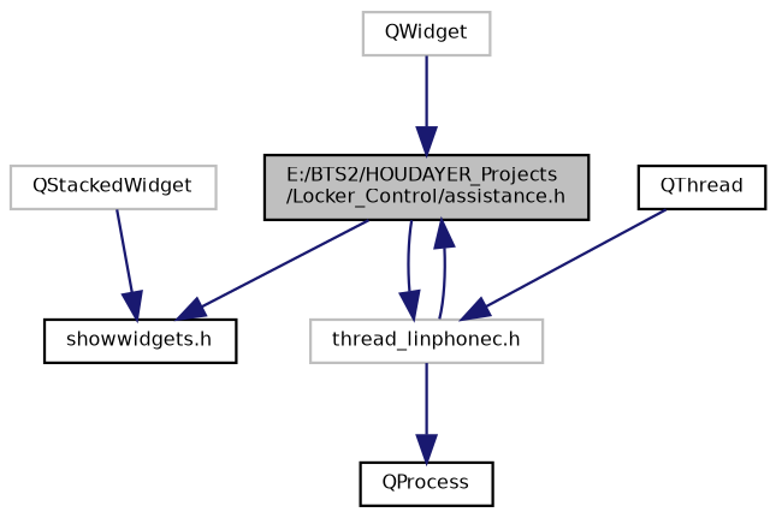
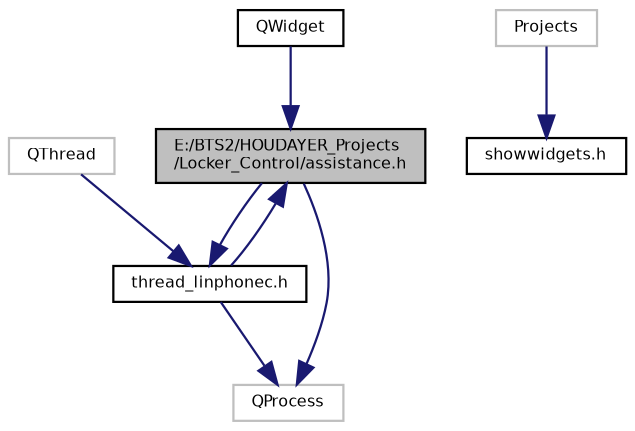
  digraph {
    node [color=grey75 fontname=Helvetica fontsize=7 shape=record]
    edge [color=midnightblue fontname=Helvetica fontsize=7 labelfontname=Helvetica labelfontsize=7 style=solid]
    n1 [color=black fillcolor=grey75 fontcolor=black height=0.2 label="E:/BTS2/HOUDAYER_Projects\l/Locker_Control/assistance.h" style=filled width=0.4]
    n2 [color=black height=0.2 label="showwidgets.h" width=0.4]
-   n3 [height=0.2 label="thread_linphonec.h" width=0.4]
-   n4 [height=0.2 label=QWidget width=0.4]
-   n5 [color=black height=0.2 label=QProcess width=0.4]
-   n6 [height=0.2 label=QStackedWidget width=0.4]
-   n7 [color=black height=0.2 label=QThread width=0.4]
-   n1 -> n2
+   n3 [color=black height=0.2 label="thread_linphonec.h" width=0.4]
+   n4 [color=black height=0.2 label=QWidget width=0.4]
+   n5 [height=0.2 label=QProcess width=0.4]
+   n6 [height=0.2 label=Projects width=0.4]
+   n7 [height=0.2 label=QThread width=0.4]
+   n1 -> n5
    n1 -> n3
    n3 -> n1
    n3 -> n5
    n4 -> n1
    n6 -> n2
    n7 -> n3
  }
